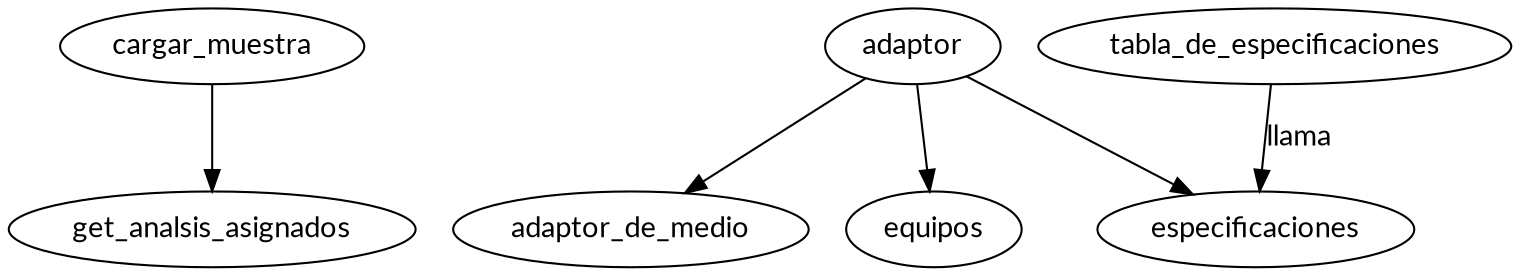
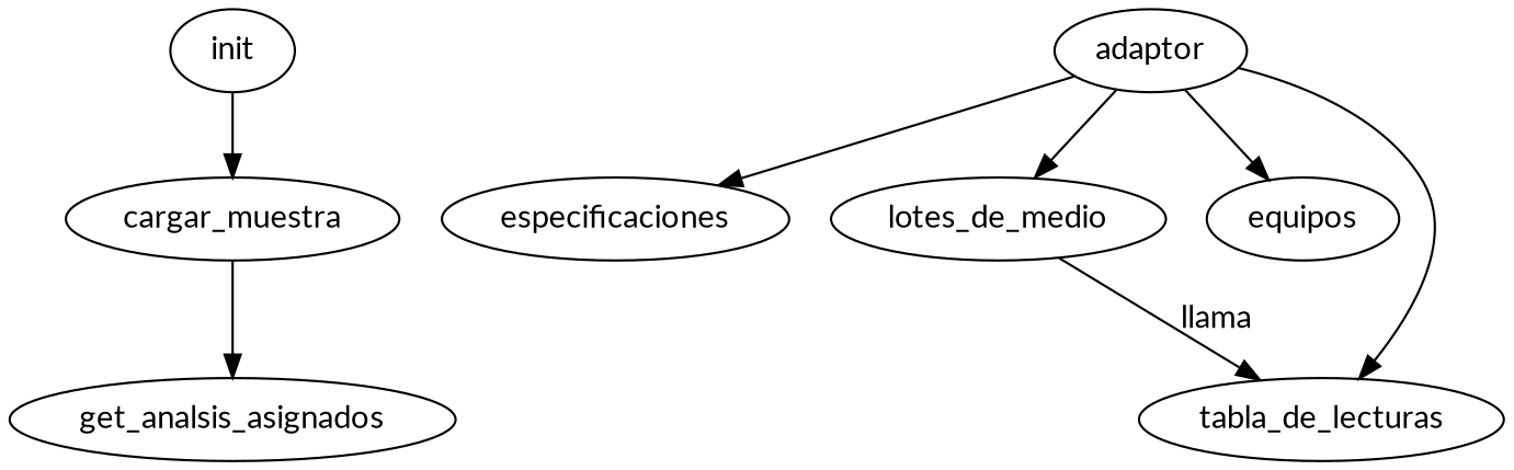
  digraph {
    fontname=Lato
    node [fontname=Lato]
    edge [fontname=Lato]
+   init
    cargar_muestra
    get_analsis_asignados
    adaptor
    especificaciones
-   lotes_de_medio [label=adaptor_de_medio]
+   lotes_de_medio
    equipos
-   tabla_de_especificaciones
+   tabla_de_lecturas
+   init -> cargar_muestra
    cargar_muestra -> get_analsis_asignados
    adaptor -> especificaciones
    adaptor -> lotes_de_medio
    adaptor -> equipos
-   tabla_de_especificaciones -> especificaciones [label=llama]
+   adaptor -> tabla_de_lecturas
+   lotes_de_medio -> tabla_de_lecturas [label=llama]
  }
